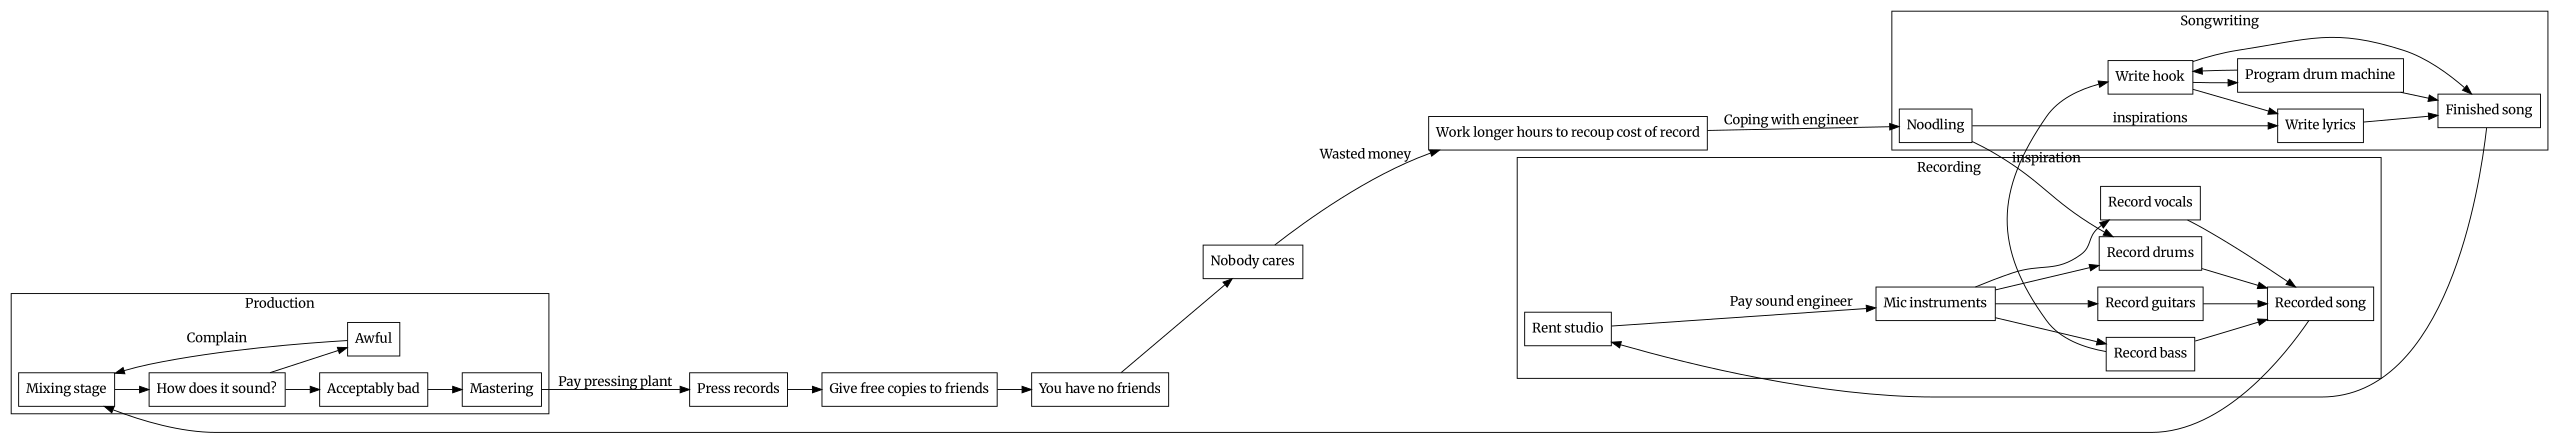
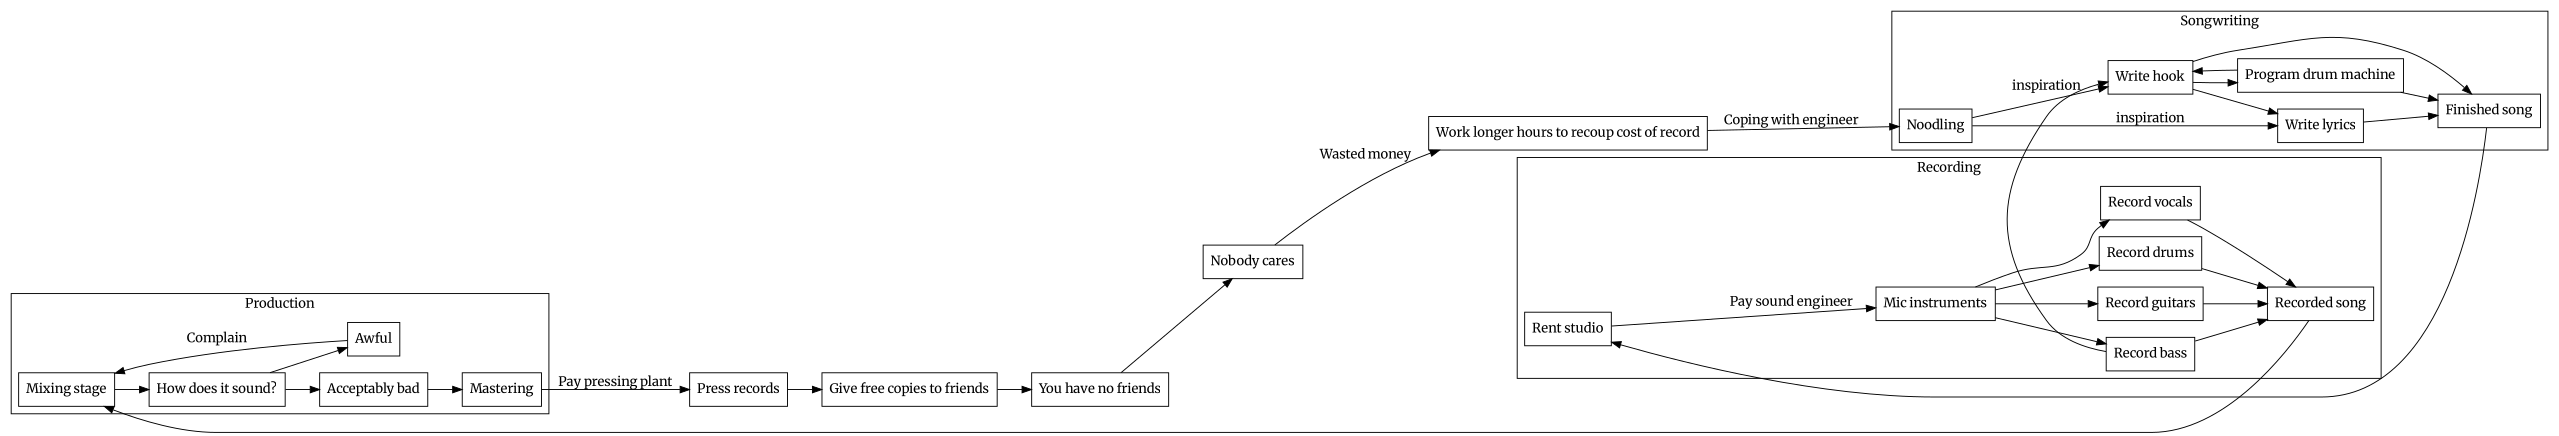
  digraph {
    fontname=Merriweather
    rankdir=LR
    node [fontname=Merriweather shape=box]
    edge [fontname=Merriweather]
    Noodling
    "Write hook"
    "Write lyrics"
    "Program drum machine"
    "Finished song"
    "Rent studio"
    "Mic instruments"
    "Record drums"
    "Record bass"
    "Record guitars"
    "Record vocals"
    "Recorded song"
    "Mixing stage"
    "How does it sound?"
    "Acceptably bad"
    Awful
    Mastering
    "Press records"
    "Give free copies to friends"
    "You have no friends"
    "Nobody cares"
    "Work longer hours to recoup cost of record"
    subgraph cluster_1 {
      label=Songwriting
      Noodling
      "Write hook"
      "Write lyrics"
      "Program drum machine"
      "Finished song"
    }
    subgraph cluster_2 {
      label=Recording
      "Rent studio"
      "Mic instruments"
      "Record drums"
      "Record bass"
      "Record guitars"
      "Record vocals"
      "Recorded song"
    }
    subgraph cluster_3 {
      label=Production
      "Mixing stage"
      "How does it sound?"
      "Acceptably bad"
      Awful
      Mastering
    }
-   Noodling -> "Record drums" [label=inspiration]
-   Noodling -> "Write lyrics" [label=inspirations]
+   Noodling -> "Write hook" [label=inspiration]
+   Noodling -> "Write lyrics" [label=inspiration]
    "Write hook" -> "Write lyrics"
    "Write hook" -> "Program drum machine"
    "Write hook" -> "Finished song"
    "Write lyrics" -> "Finished song"
    "Program drum machine" -> "Write hook"
    "Program drum machine" -> "Finished song"
    "Finished song" -> "Rent studio"
    "Rent studio" -> "Mic instruments" [label="Pay sound engineer"]
    "Mic instruments" -> "Record drums"
    "Mic instruments" -> "Record bass"
    "Mic instruments" -> "Record guitars"
    "Mic instruments" -> "Record vocals"
    "Record drums" -> "Recorded song"
    "Record bass" -> "Write hook"
    "Record bass" -> "Recorded song"
    "Record guitars" -> "Recorded song"
    "Record vocals" -> "Recorded song"
    "Recorded song" -> "Mixing stage"
    "Mixing stage" -> "How does it sound?"
    "How does it sound?" -> "Acceptably bad"
    "How does it sound?" -> Awful
    "Acceptably bad" -> Mastering
    Awful -> "Mixing stage" [label=Complain]
    Mastering -> "Press records" [label="Pay pressing plant"]
    "Press records" -> "Give free copies to friends"
    "Give free copies to friends" -> "You have no friends"
    "You have no friends" -> "Nobody cares"
    "Nobody cares" -> "Work longer hours to recoup cost of record" [label="Wasted money"]
    "Work longer hours to recoup cost of record" -> Noodling [label="Coping with engineer"]
  }
